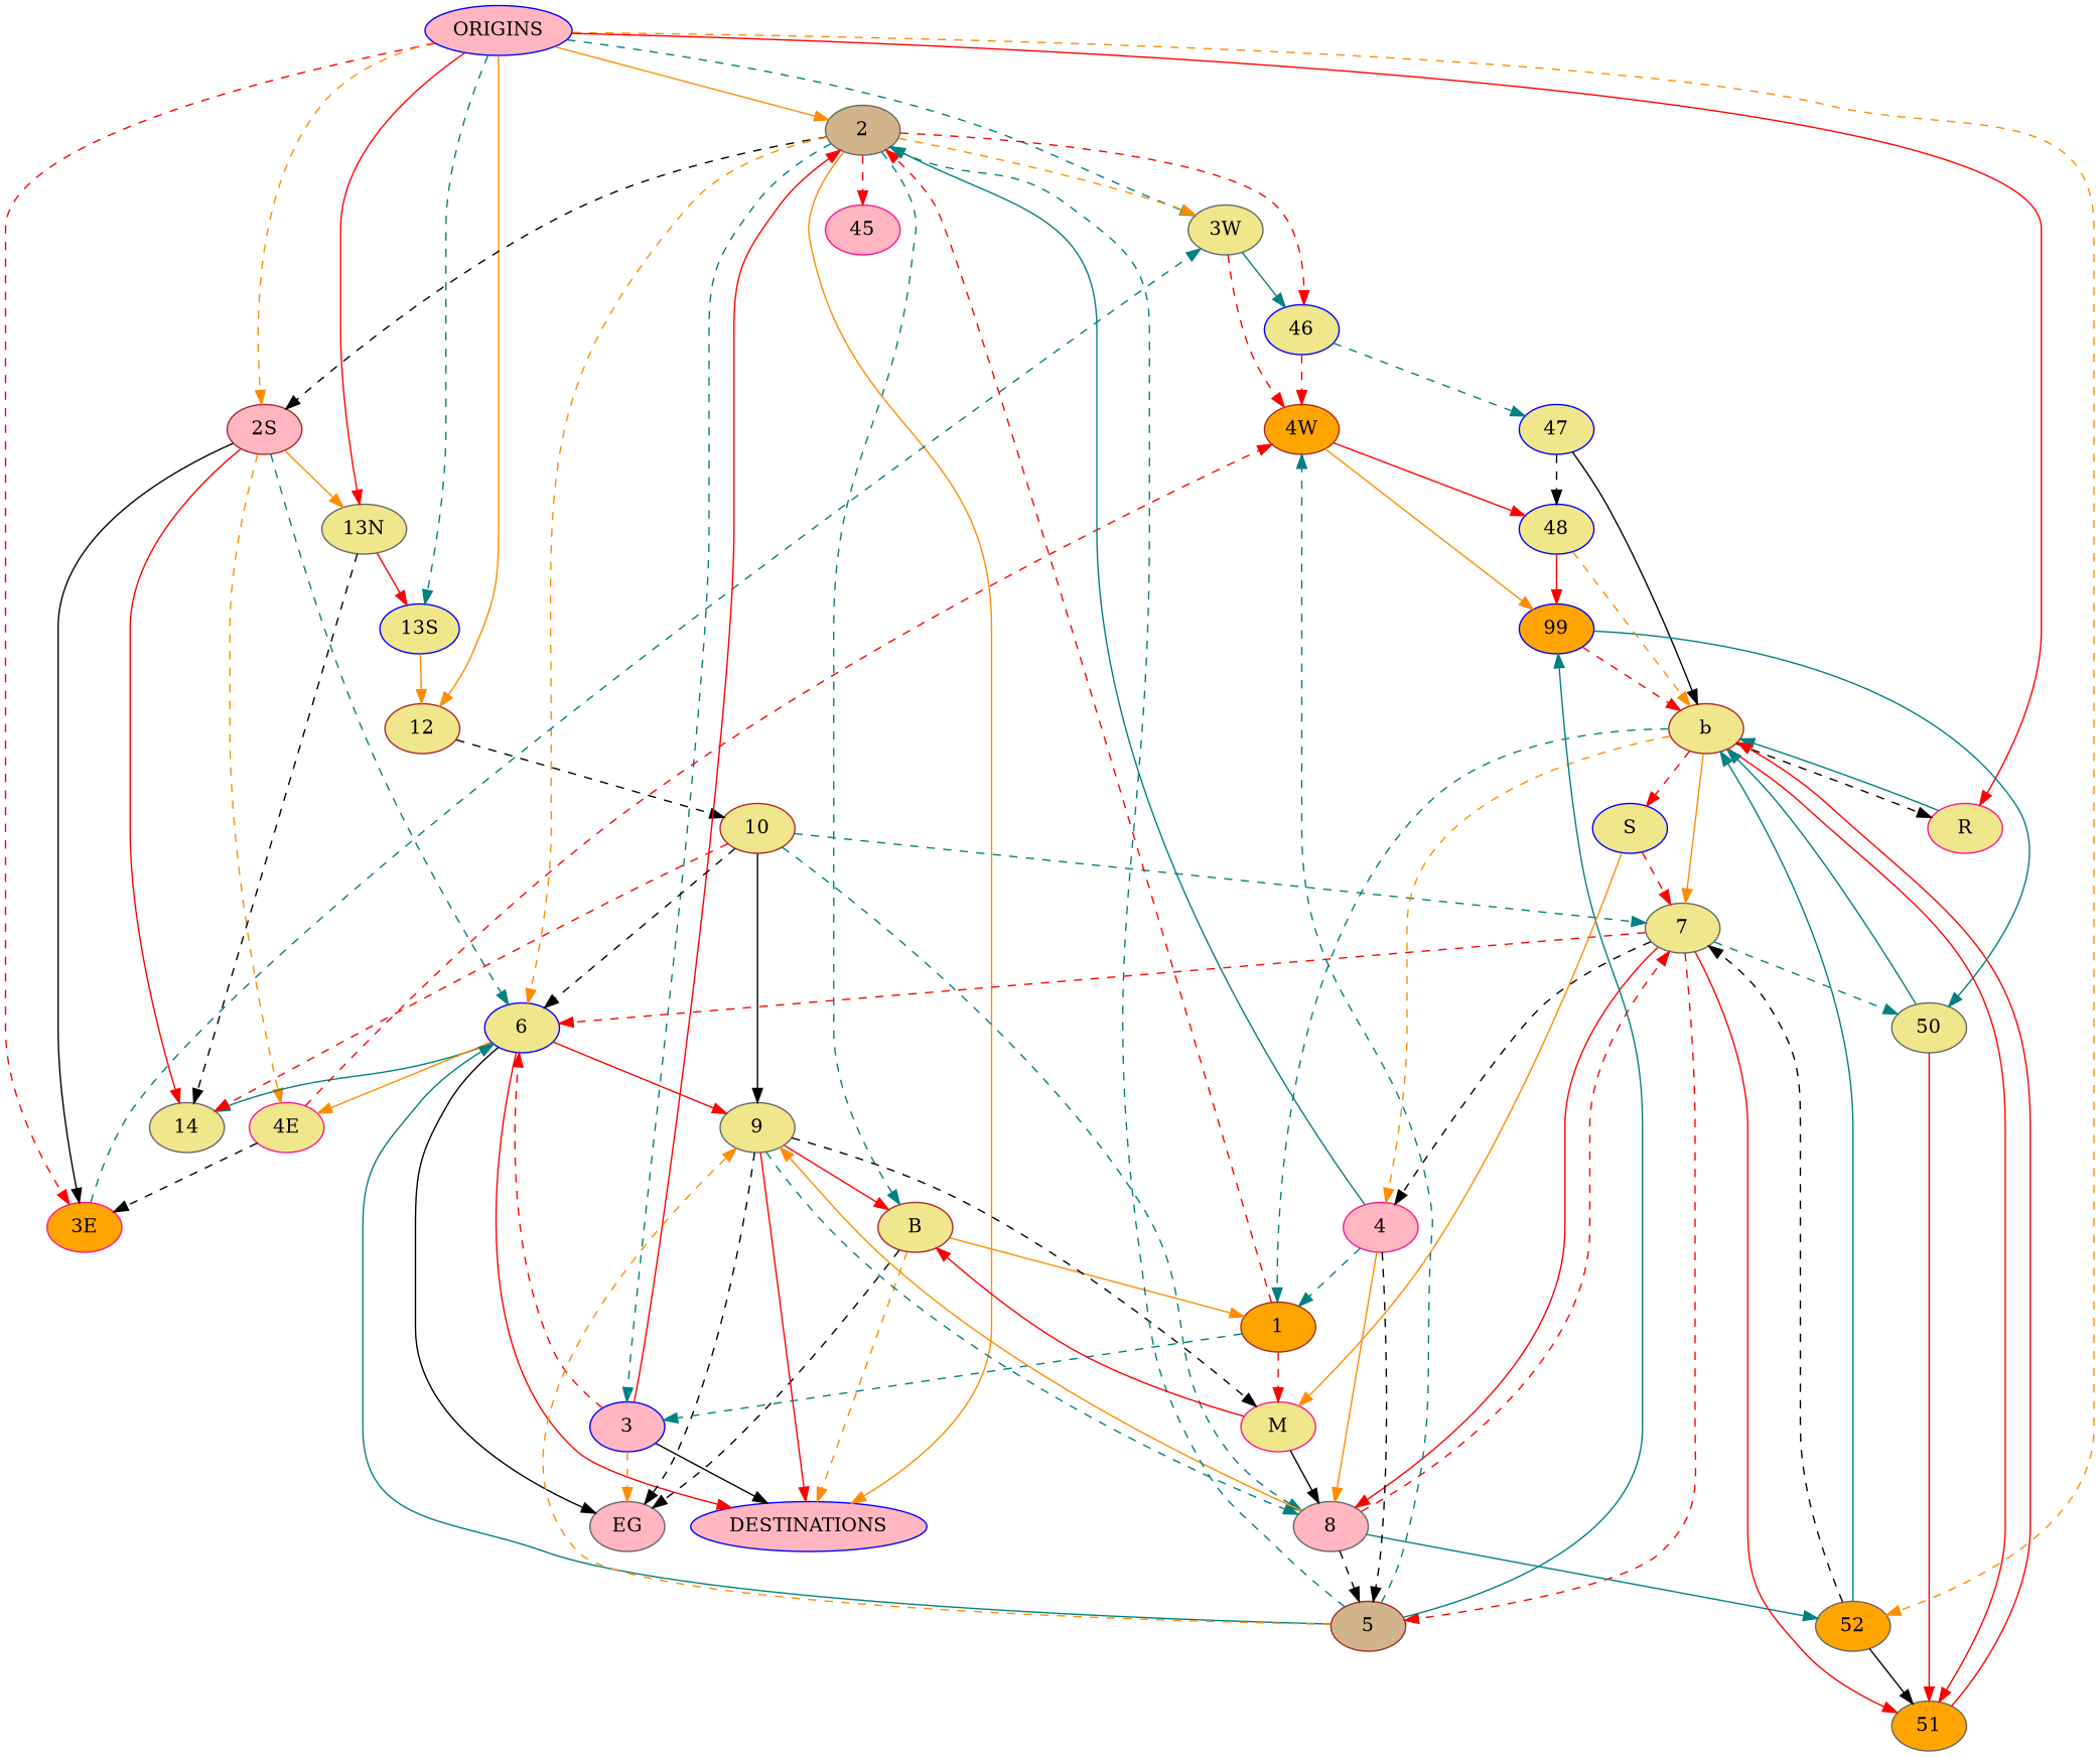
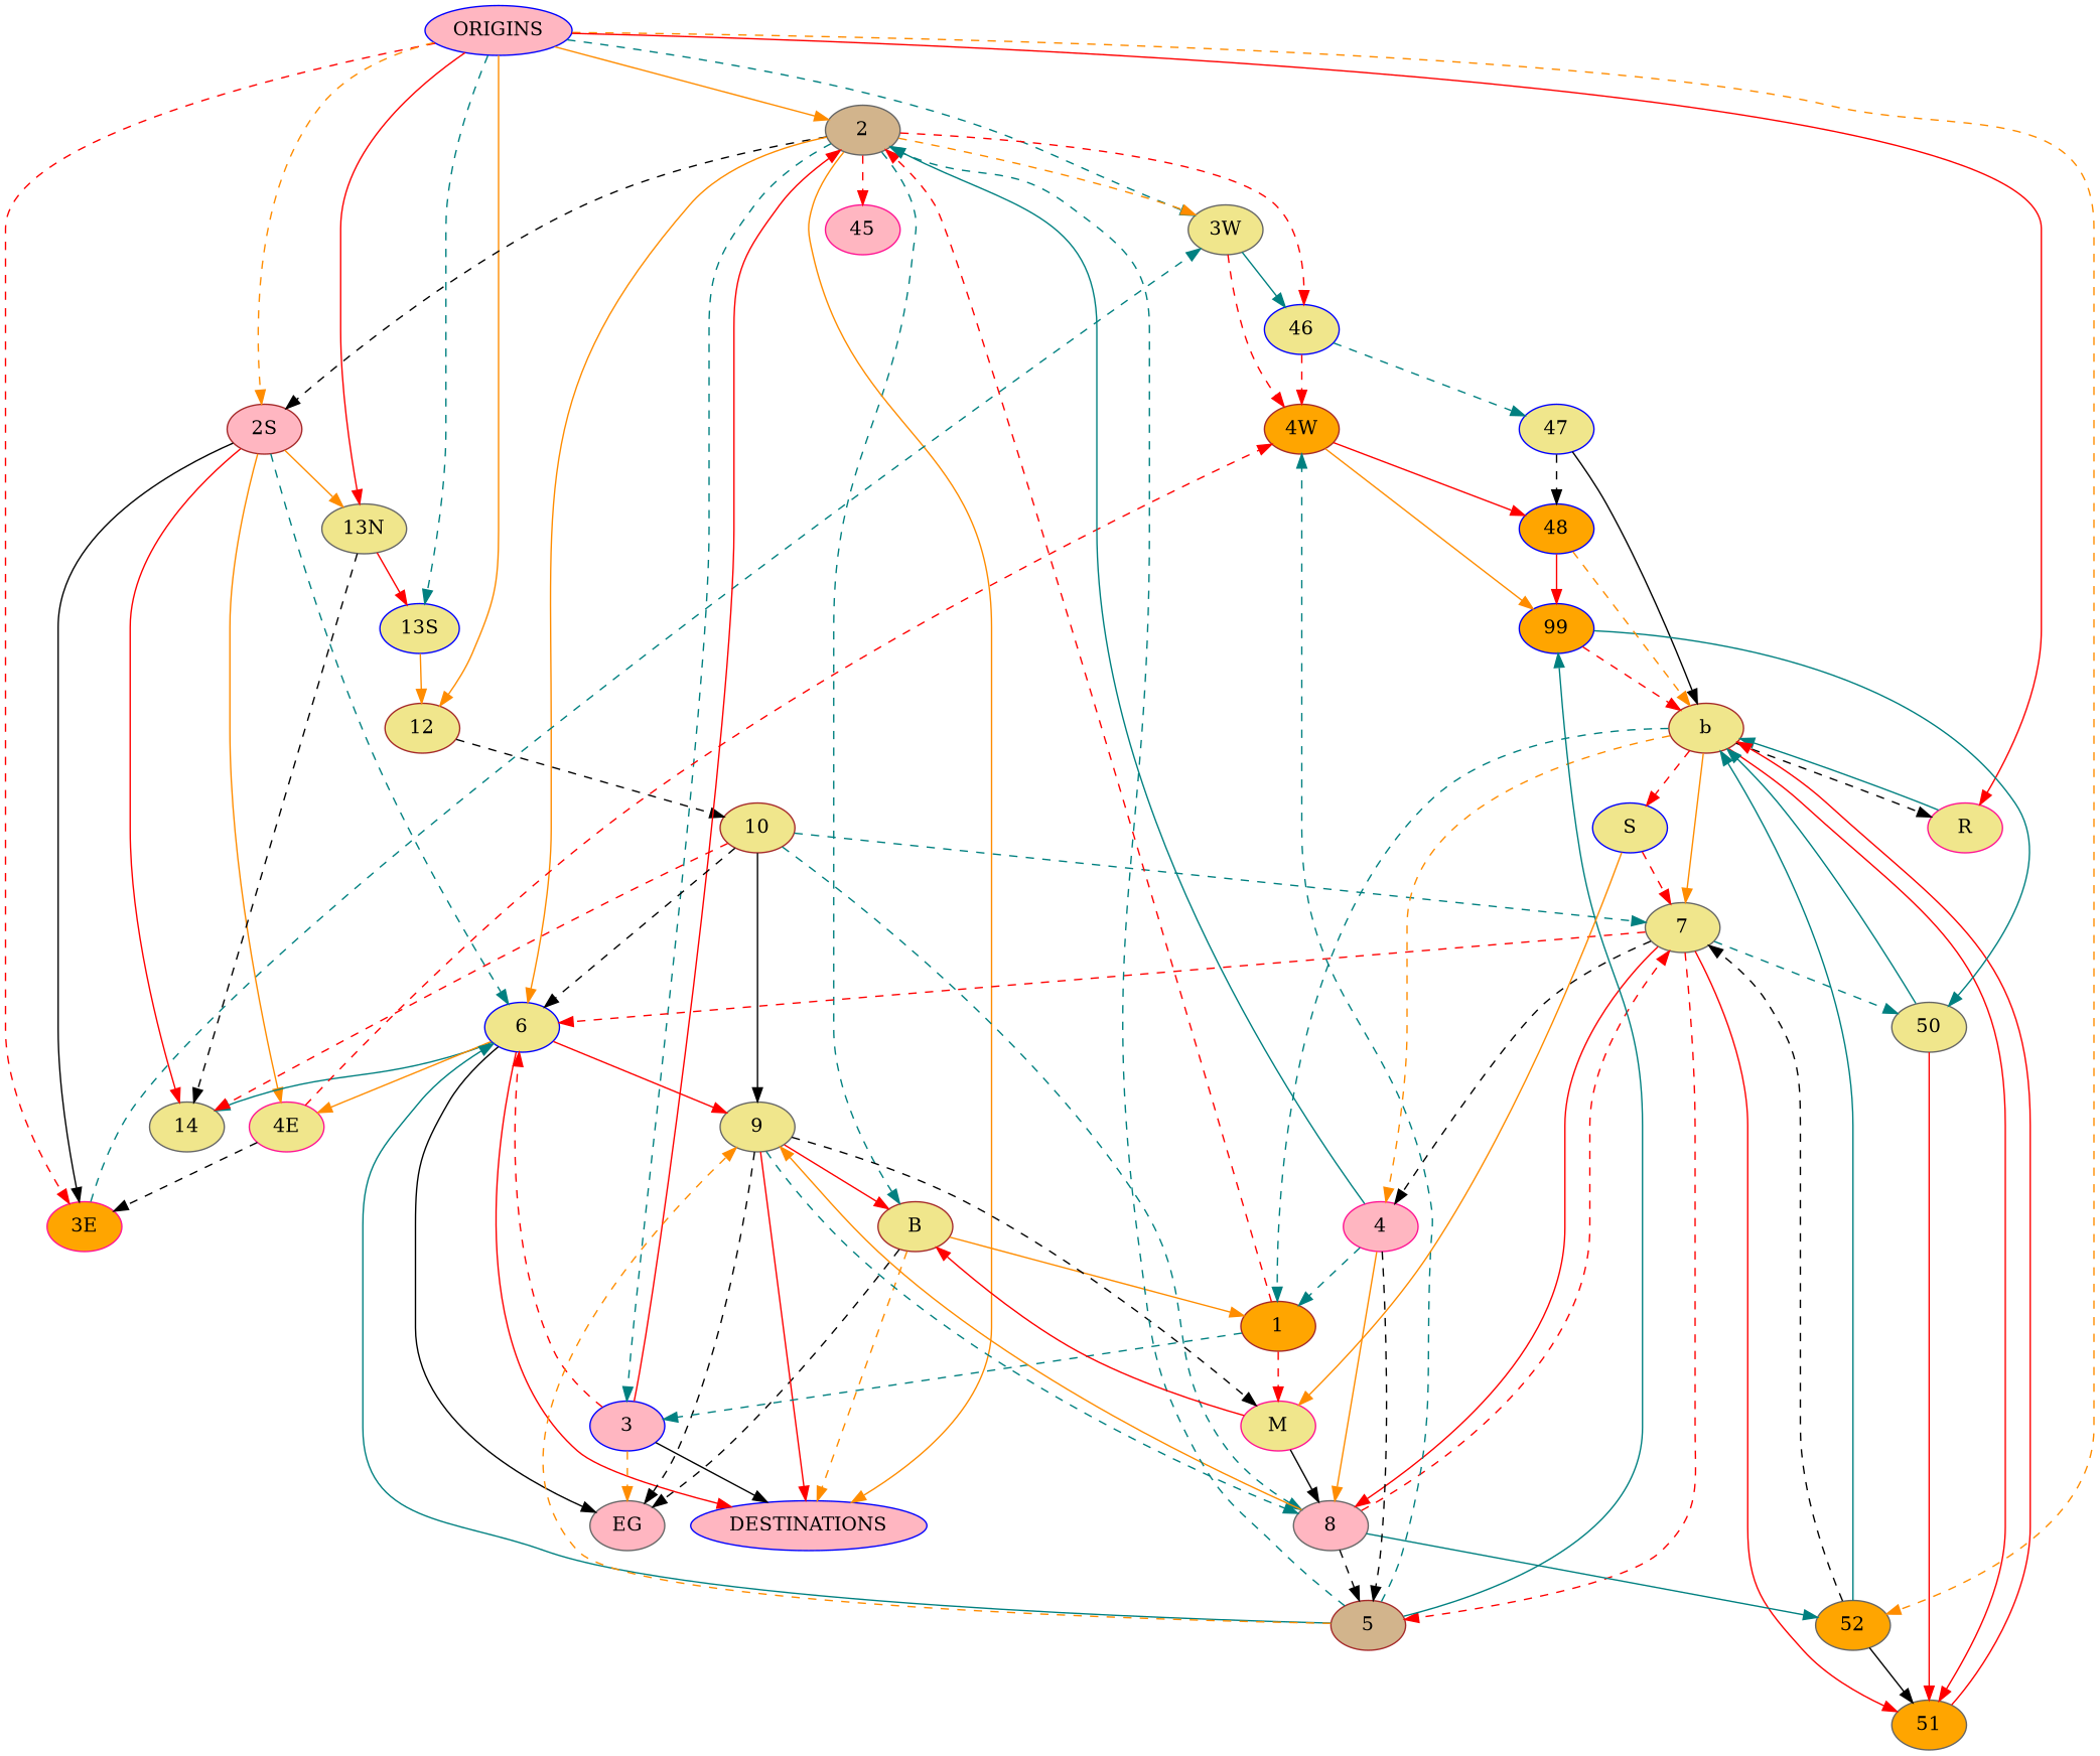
  digraph {
    node [color=gray40 fillcolor=khaki style=filled]
    edge [color=red style=dashed]
    ORIGINS [color=blue fillcolor=lightpink]
    2 [fillcolor=tan]
    "3W"
    "3E" [color=deeppink fillcolor=orange]
    "2S" [color=brown fillcolor=lightpink]
    "13N"
    "13S" [color=blue]
    12 [color=brown]
    52 [fillcolor=orange]
    R [color=deeppink]
    6 [color=blue]
    45 [color=deeppink fillcolor=lightpink]
    46 [color=blue]
    3 [color=blue fillcolor=lightpink]
    B [color=brown]
    DESTINATIONS [color=blue fillcolor=lightpink]
    "4W" [color=brown fillcolor=orange]
    14
    "4E" [color=deeppink]
    10 [color=brown]
    7
    b [color=brown]
    51 [fillcolor=orange]
    9
    EG [fillcolor=lightpink]
    47 [color=blue]
    1 [color=brown fillcolor=orange]
    n28 [color=blue fillcolor=orange label=99]
-   48 [color=blue]
+   48 [color=blue fillcolor=orange]
    8 [fillcolor=lightpink]
    5 [color=brown fillcolor=tan]
    50
    4 [color=deeppink fillcolor=lightpink]
    S [color=blue]
    M [color=deeppink]
    ORIGINS -> 2 [color=darkorange style=solid]
    ORIGINS -> "3W" [color=teal]
    ORIGINS -> "3E"
    ORIGINS -> "2S" [color=darkorange]
    ORIGINS -> "13N" [style=solid]
    ORIGINS -> "13S" [color=teal]
    ORIGINS -> 12 [color=darkorange style=solid]
    ORIGINS -> 52 [color=darkorange]
    ORIGINS -> R [style=solid]
    2 -> "3W" [color=darkorange]
    2 -> "2S" [color=black]
-   2 -> 6 [color=darkorange]
+   2 -> 6 [color=darkorange style=solid]
    2 -> 45
    2 -> 46
    2 -> 3 [color=teal]
    2 -> B [color=teal]
    2 -> DESTINATIONS [color=darkorange style=solid]
    "3W" -> 46 [color=teal style=solid]
    "3W" -> "4W"
    "3E" -> "3W" [color=teal]
    "2S" -> "3E" [color=black style=solid]
    "2S" -> "13N" [color=darkorange style=solid]
    "2S" -> 6 [color=teal]
    "2S" -> 14 [style=solid]
-   "2S" -> "4E" [color=darkorange]
+   "2S" -> "4E" [color=darkorange style=solid]
    "13N" -> "13S" [style=solid]
    "13N" -> 14 [color=black]
    "13S" -> 12 [color=darkorange style=solid]
    12 -> 10 [color=black]
    52 -> 7 [color=black]
    52 -> b [color=teal style=solid]
    52 -> 51 [color=black style=solid]
    R -> b [color=teal style=solid]
    6 -> DESTINATIONS [style=solid]
    6 -> 14 [color=teal style=solid]
    6 -> "4E" [color=darkorange style=solid]
    6 -> 9 [style=solid]
    6 -> EG [color=black style=solid]
    46 -> "4W"
    46 -> 47 [color=teal]
    3 -> 2 [style=solid]
    3 -> 6
    3 -> DESTINATIONS [color=black style=solid]
    3 -> EG [color=darkorange]
    B -> DESTINATIONS [color=darkorange]
    B -> EG [color=black]
    B -> 1 [color=darkorange style=solid]
    "4W" -> n28 [color=darkorange style=solid]
    "4W" -> 48 [style=solid]
    "4E" -> "3E" [color=black]
    "4E" -> "4W"
    10 -> 6 [color=black]
    10 -> 14
    10 -> 7 [color=teal]
    10 -> 9 [color=black style=solid]
    10 -> 8 [color=teal]
    7 -> 6
    7 -> 51 [style=solid]
    7 -> 8 [style=solid]
    7 -> 5
    7 -> 50 [color=teal]
    7 -> 4 [color=black]
    b -> R [color=black]
    b -> 7 [color=darkorange style=solid]
    b -> 51 [style=solid]
    b -> 1 [color=teal]
    b -> 4 [color=darkorange]
    b -> S
    51 -> b [style=solid]
    9 -> B [style=solid]
    9 -> DESTINATIONS [style=solid]
    9 -> EG [color=black]
    9 -> 8 [color=teal]
    9 -> M [color=black]
    47 -> b [color=black style=solid]
    47 -> 48 [color=black]
    1 -> 2
    1 -> 3 [color=teal]
    1 -> M
    n28 -> b
    n28 -> 50 [color=teal style=solid]
    48 -> b [color=darkorange]
    48 -> n28 [style=solid]
    8 -> 52 [color=teal style=solid]
    8 -> 7
    8 -> 9 [color=darkorange style=solid]
    8 -> 5 [color=black]
    5 -> 2 [color=teal]
    5 -> 6 [color=teal style=solid]
    5 -> "4W" [color=teal]
    5 -> 9 [color=darkorange]
    5 -> n28 [color=teal style=solid]
    50 -> b [color=teal style=solid]
    50 -> 51 [style=solid]
    4 -> 2 [color=teal style=solid]
    4 -> 1 [color=teal]
    4 -> 8 [color=darkorange style=solid]
    4 -> 5 [color=black]
    S -> 7
    S -> M [color=darkorange style=solid]
    M -> B [style=solid]
    M -> 8 [color=black style=solid]
  }
